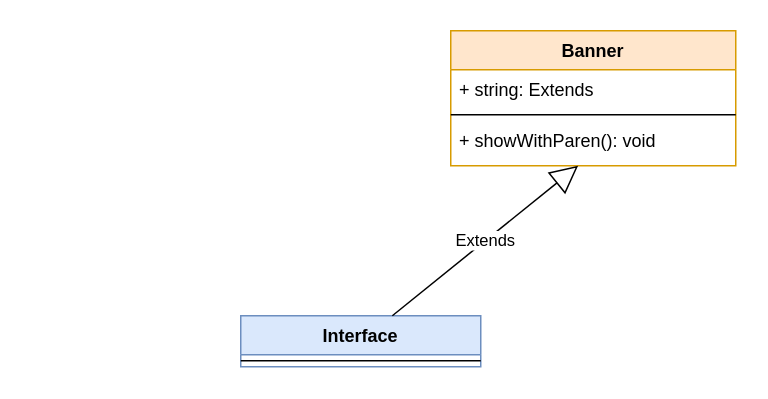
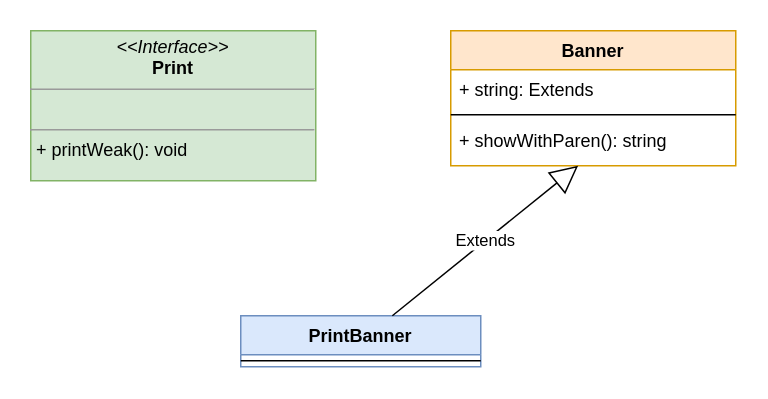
  <mxCell id="0" />
  <mxCell id="1" parent="0" />
  <mxCell id="2" value="Banner" style="swimlane;fontStyle=1;align=center;verticalAlign=top;childLayout=stackLayout;horizontal=1;startSize=26;horizontalStack=0;resizeParent=1;resizeParentMax=0;resizeLast=0;collapsible=1;marginBottom=0;fillColor=#ffe6cc;strokeColor=#d79b00;" vertex="1" parent="1"><mxGeometry x="300" y="20" width="190" height="90" as="geometry" /></mxCell>
  <mxCell id="3" value="+ string: Extends" style="text;strokeColor=none;fillColor=none;align=left;verticalAlign=top;spacingLeft=4;spacingRight=4;overflow=hidden;rotatable=0;points=[[0,0.5],[1,0.5]];portConstraint=eastwest;" vertex="1" parent="2"><mxGeometry y="26" width="190" height="26" as="geometry" /></mxCell>
  <mxCell id="4" value="" style="line;strokeWidth=1;fillColor=none;align=left;verticalAlign=middle;spacingTop=-1;spacingLeft=3;spacingRight=3;rotatable=0;labelPosition=right;points=[];portConstraint=eastwest;" vertex="1" parent="2"><mxGeometry y="52" width="190" height="8" as="geometry" /></mxCell>
- <mxCell id="5" value="+ showWithParen(): void" style="text;strokeColor=none;fillColor=none;align=left;verticalAlign=top;spacingLeft=4;spacingRight=4;overflow=hidden;rotatable=0;points=[[0,0.5],[1,0.5]];portConstraint=eastwest;" vertex="1" parent="2"><mxGeometry y="60" width="190" height="30" as="geometry" /></mxCell>
- <mxCell id="7" value="Interface" style="swimlane;fontStyle=1;align=center;verticalAlign=top;childLayout=stackLayout;horizontal=1;startSize=26;horizontalStack=0;resizeParent=1;resizeParentMax=0;resizeLast=0;collapsible=1;marginBottom=0;fillColor=#dae8fc;strokeColor=#6c8ebf;" vertex="1" parent="1"><mxGeometry x="160" y="210" width="160" height="34" as="geometry" /></mxCell>
+ <mxCell id="5" value="+ showWithParen(): string" style="text;strokeColor=none;fillColor=none;align=left;verticalAlign=top;spacingLeft=4;spacingRight=4;overflow=hidden;rotatable=0;points=[[0,0.5],[1,0.5]];portConstraint=eastwest;" vertex="1" parent="2"><mxGeometry y="60" width="190" height="30" as="geometry" /></mxCell>
+ <mxCell id="6" value="&lt;p style=&quot;margin: 0px ; margin-top: 4px ; text-align: center&quot;&gt;&lt;i&gt;&amp;lt;&amp;lt;Interface&amp;gt;&amp;gt;&lt;/i&gt;&lt;br&gt;&lt;b&gt;Print&lt;/b&gt;&lt;/p&gt;&lt;hr size=&quot;1&quot;&gt;&lt;p style=&quot;margin: 0px ; margin-left: 4px&quot;&gt;&lt;br&gt;&lt;/p&gt;&lt;hr size=&quot;1&quot;&gt;&lt;p style=&quot;margin: 0px ; margin-left: 4px&quot;&gt;+ printWeak(): void&lt;br&gt;&lt;/p&gt;" style="verticalAlign=top;align=left;overflow=fill;fontSize=12;fontFamily=Helvetica;html=1;fillColor=#d5e8d4;strokeColor=#82b366;" vertex="1" parent="1"><mxGeometry x="20" y="20" width="190" height="100" as="geometry" /></mxCell>
+ <mxCell id="7" value="PrintBanner" style="swimlane;fontStyle=1;align=center;verticalAlign=top;childLayout=stackLayout;horizontal=1;startSize=26;horizontalStack=0;resizeParent=1;resizeParentMax=0;resizeLast=0;collapsible=1;marginBottom=0;fillColor=#dae8fc;strokeColor=#6c8ebf;" vertex="1" parent="1"><mxGeometry x="160" y="210" width="160" height="34" as="geometry" /></mxCell>
  <mxCell id="8" value="" style="line;strokeWidth=1;fillColor=none;align=left;verticalAlign=middle;spacingTop=-1;spacingLeft=3;spacingRight=3;rotatable=0;labelPosition=right;points=[];portConstraint=eastwest;" vertex="1" parent="7"><mxGeometry y="26" width="160" height="8" as="geometry" /></mxCell>
  <mxCell id="9" value="Extends" style="endArrow=block;endSize=16;endFill=0;html=1;entryX=0.447;entryY=1;entryDx=0;entryDy=0;entryPerimeter=0;" edge="1" parent="1" source="7" target="5"><mxGeometry width="160" relative="1" as="geometry"><mxPoint x="20" y="260" as="sourcePoint" /><mxPoint x="180" y="260" as="targetPoint" /></mxGeometry></mxCell>
